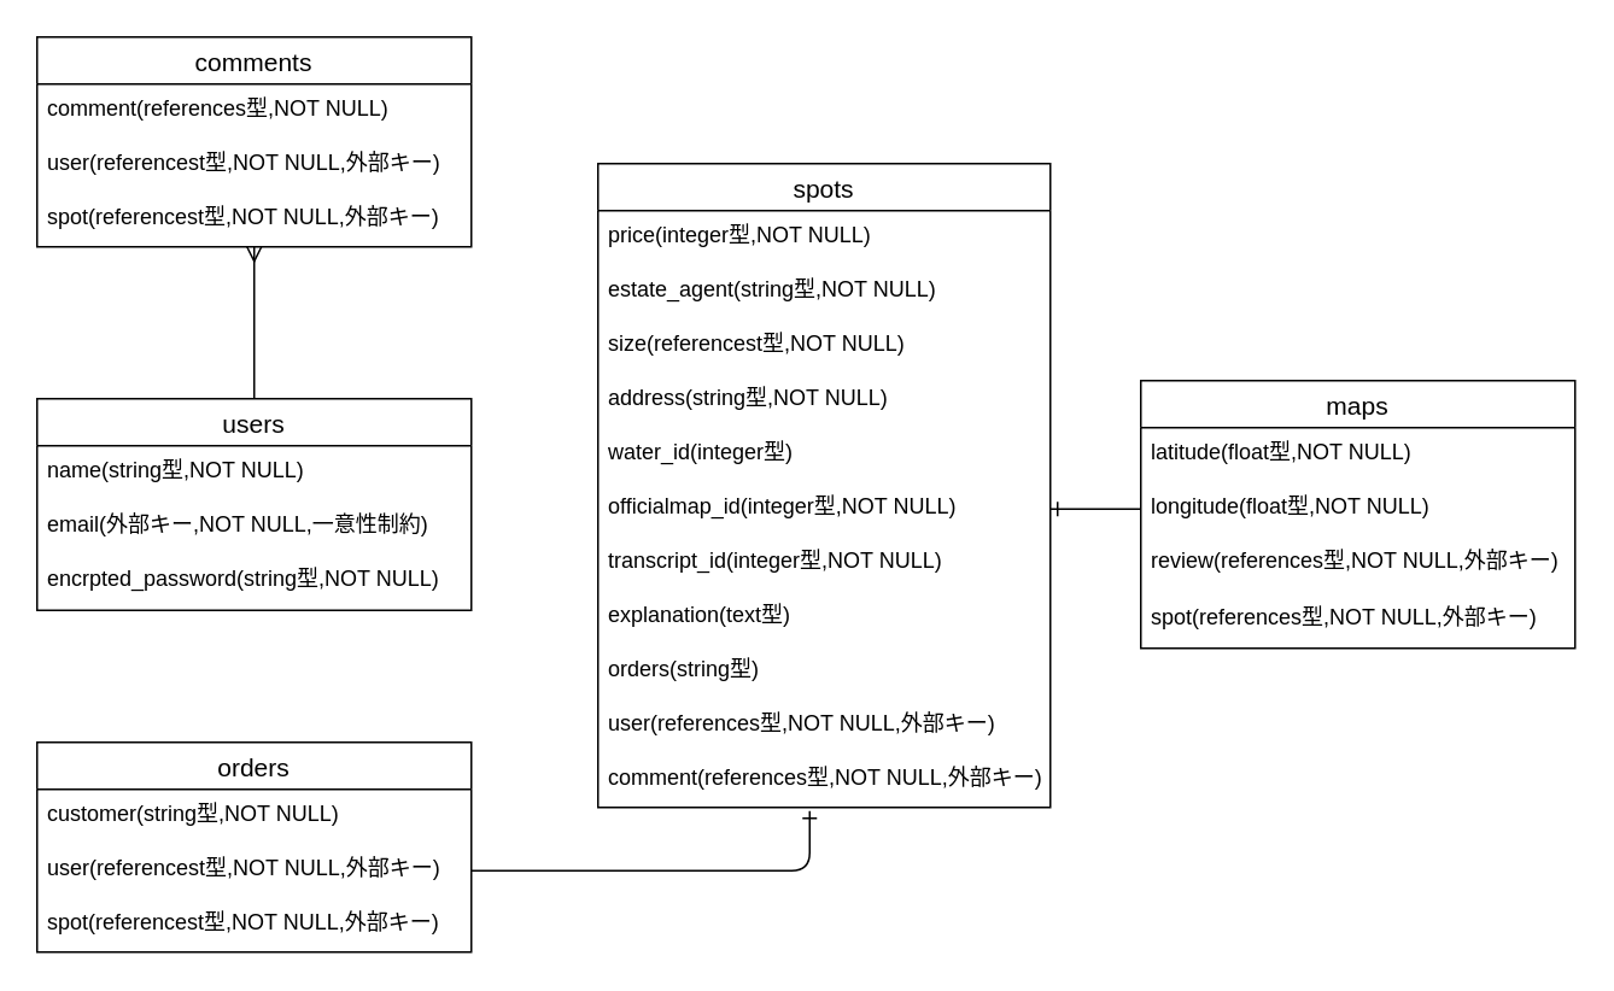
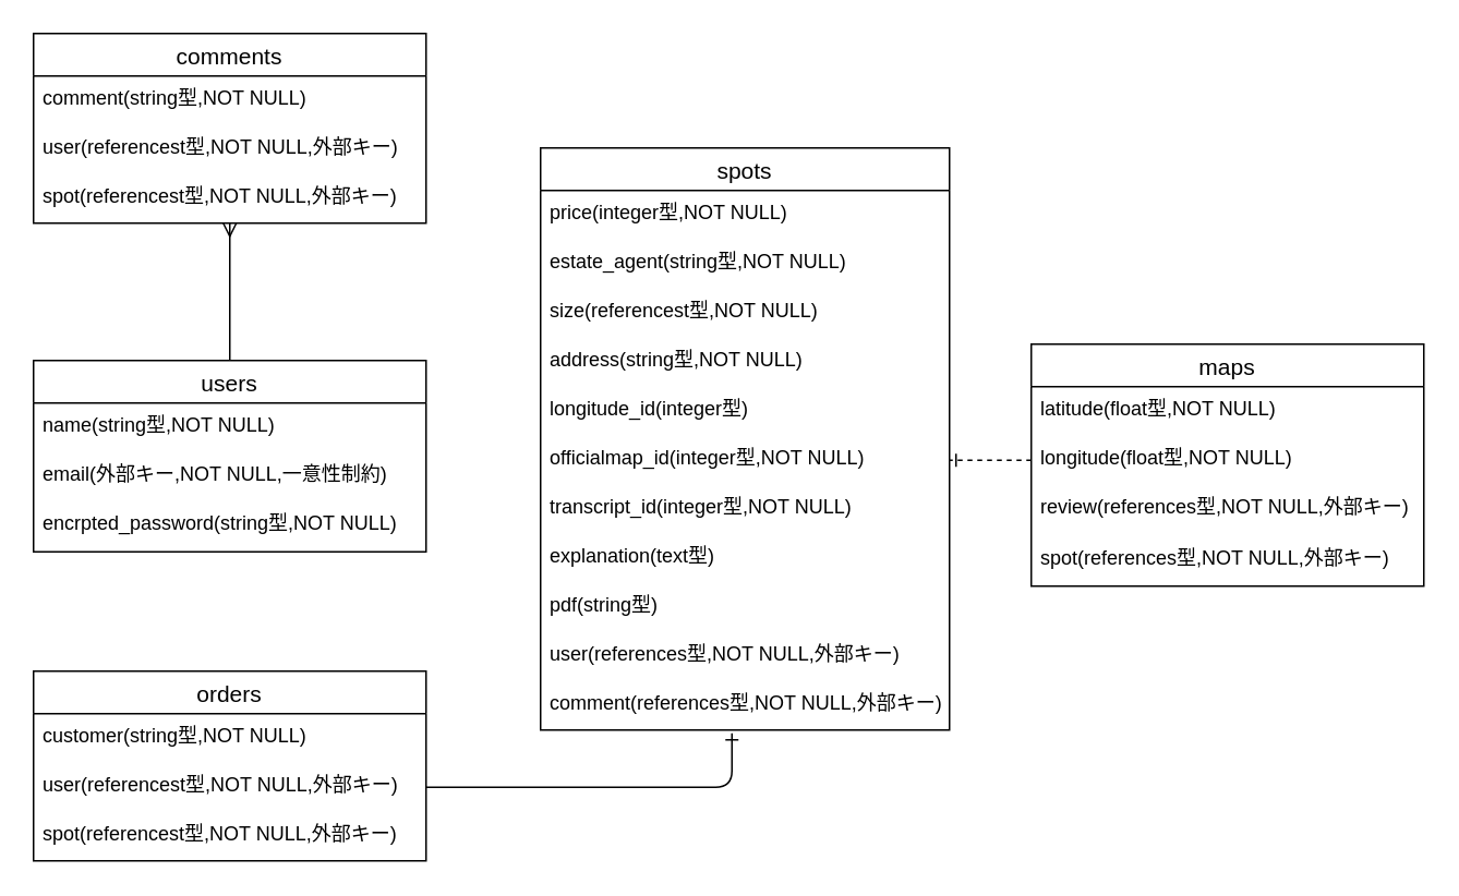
  <mxCell id="0" />
  <mxCell id="1" parent="0" />
  <mxCell id="2" value="users" style="swimlane;fontStyle=0;childLayout=stackLayout;horizontal=1;startSize=26;horizontalStack=0;resizeParent=1;resizeParentMax=0;resizeLast=0;collapsible=1;marginBottom=0;align=center;fontSize=14;" parent="1" vertex="1"><mxGeometry x="20" y="220" width="240" height="117" as="geometry" /></mxCell>
  <mxCell id="3" value="name(string型,NOT NULL)" style="text;strokeColor=none;fillColor=none;spacingLeft=4;spacingRight=4;overflow=hidden;rotatable=0;points=[[0,0.5],[1,0.5]];portConstraint=eastwest;fontSize=12;" parent="2" vertex="1"><mxGeometry y="26" width="240" height="30" as="geometry" /></mxCell>
  <mxCell id="4" value="email(外部キー,NOT NULL,一意性制約)" style="text;strokeColor=none;fillColor=none;spacingLeft=4;spacingRight=4;overflow=hidden;rotatable=0;points=[[0,0.5],[1,0.5]];portConstraint=eastwest;fontSize=12;" parent="2" vertex="1"><mxGeometry y="56" width="240" height="30" as="geometry" /></mxCell>
  <mxCell id="5" value="encrpted_password(string型,NOT NULL)" style="text;strokeColor=none;fillColor=none;spacingLeft=4;spacingRight=4;overflow=hidden;rotatable=0;points=[[0,0.5],[1,0.5]];portConstraint=eastwest;fontSize=12;" parent="2" vertex="1"><mxGeometry y="86" width="240" height="31" as="geometry" /></mxCell>
  <mxCell id="6" value="spots" style="swimlane;fontStyle=0;childLayout=stackLayout;horizontal=1;startSize=26;horizontalStack=0;resizeParent=1;resizeParentMax=0;resizeLast=0;collapsible=1;marginBottom=0;align=center;fontSize=14;" parent="1" vertex="1"><mxGeometry x="330" y="90" width="250" height="356" as="geometry" /></mxCell>
  <mxCell id="7" value="price(integer型,NOT NULL)" style="text;strokeColor=none;fillColor=none;spacingLeft=4;spacingRight=4;overflow=hidden;rotatable=0;points=[[0,0.5],[1,0.5]];portConstraint=eastwest;fontSize=12;" parent="6" vertex="1"><mxGeometry y="26" width="250" height="30" as="geometry" /></mxCell>
  <mxCell id="8" value="estate_agent(string型,NOT NULL)" style="text;strokeColor=none;fillColor=none;spacingLeft=4;spacingRight=4;overflow=hidden;rotatable=0;points=[[0,0.5],[1,0.5]];portConstraint=eastwest;fontSize=12;" parent="6" vertex="1"><mxGeometry y="56" width="250" height="30" as="geometry" /></mxCell>
  <mxCell id="9" value="size(referencest型,NOT NULL)" style="text;strokeColor=none;fillColor=none;spacingLeft=4;spacingRight=4;overflow=hidden;rotatable=0;points=[[0,0.5],[1,0.5]];portConstraint=eastwest;fontSize=12;fontStyle=0" parent="6" vertex="1"><mxGeometry y="86" width="250" height="30" as="geometry" /></mxCell>
  <mxCell id="10" value="address(string型,NOT NULL)" style="text;strokeColor=none;fillColor=none;spacingLeft=4;spacingRight=4;overflow=hidden;rotatable=0;points=[[0,0.5],[1,0.5]];portConstraint=eastwest;fontSize=12;fontStyle=0" parent="6" vertex="1"><mxGeometry y="116" width="250" height="30" as="geometry" /></mxCell>
- <mxCell id="11" value="water_id(integer型)" style="text;strokeColor=none;fillColor=none;spacingLeft=4;spacingRight=4;overflow=hidden;rotatable=0;points=[[0,0.5],[1,0.5]];portConstraint=eastwest;fontSize=12;fontStyle=0" parent="6" vertex="1"><mxGeometry y="146" width="250" height="30" as="geometry" /></mxCell>
+ <mxCell id="11" value="longitude_id(integer型)" style="text;strokeColor=none;fillColor=none;spacingLeft=4;spacingRight=4;overflow=hidden;rotatable=0;points=[[0,0.5],[1,0.5]];portConstraint=eastwest;fontSize=12;fontStyle=0" parent="6" vertex="1"><mxGeometry y="146" width="250" height="30" as="geometry" /></mxCell>
  <mxCell id="12" value="officialmap_id(integer型,NOT NULL)" style="text;strokeColor=none;fillColor=none;spacingLeft=4;spacingRight=4;overflow=hidden;rotatable=0;points=[[0,0.5],[1,0.5]];portConstraint=eastwest;fontSize=12;" parent="6" vertex="1"><mxGeometry y="176" width="250" height="30" as="geometry" /></mxCell>
  <mxCell id="13" value="transcript_id(integer型,NOT NULL)" style="text;strokeColor=none;fillColor=none;spacingLeft=4;spacingRight=4;overflow=hidden;rotatable=0;points=[[0,0.5],[1,0.5]];portConstraint=eastwest;fontSize=12;" parent="6" vertex="1"><mxGeometry y="206" width="250" height="30" as="geometry" /></mxCell>
  <mxCell id="14" value="explanation(text型)" style="text;strokeColor=none;fillColor=none;spacingLeft=4;spacingRight=4;overflow=hidden;rotatable=0;points=[[0,0.5],[1,0.5]];portConstraint=eastwest;fontSize=12;" parent="6" vertex="1"><mxGeometry y="236" width="250" height="30" as="geometry" /></mxCell>
- <mxCell id="15" value="orders(string型)" style="text;strokeColor=none;fillColor=none;spacingLeft=4;spacingRight=4;overflow=hidden;rotatable=0;points=[[0,0.5],[1,0.5]];portConstraint=eastwest;fontSize=12;" parent="6" vertex="1"><mxGeometry y="266" width="250" height="30" as="geometry" /></mxCell>
+ <mxCell id="15" value="pdf(string型)" style="text;strokeColor=none;fillColor=none;spacingLeft=4;spacingRight=4;overflow=hidden;rotatable=0;points=[[0,0.5],[1,0.5]];portConstraint=eastwest;fontSize=12;" parent="6" vertex="1"><mxGeometry y="266" width="250" height="30" as="geometry" /></mxCell>
  <mxCell id="16" value="user(references型,NOT NULL,外部キー)" style="text;strokeColor=none;fillColor=none;spacingLeft=4;spacingRight=4;overflow=hidden;rotatable=0;points=[[0,0.5],[1,0.5]];portConstraint=eastwest;fontSize=12;" parent="6" vertex="1"><mxGeometry y="296" width="250" height="30" as="geometry" /></mxCell>
  <mxCell id="17" value="comment(references型,NOT NULL,外部キー)" style="text;strokeColor=none;fillColor=none;spacingLeft=4;spacingRight=4;overflow=hidden;rotatable=0;points=[[0,0.5],[1,0.5]];portConstraint=eastwest;fontSize=12;" parent="6" vertex="1"><mxGeometry y="326" width="250" height="30" as="geometry" /></mxCell>
  <mxCell id="18" value="maps" style="swimlane;fontStyle=0;childLayout=stackLayout;horizontal=1;startSize=26;horizontalStack=0;resizeParent=1;resizeParentMax=0;resizeLast=0;collapsible=1;marginBottom=0;align=center;fontSize=14;" parent="1" vertex="1"><mxGeometry x="630" y="210" width="240" height="148" as="geometry" /></mxCell>
  <mxCell id="19" value="latitude(float型,NOT NULL)" style="text;strokeColor=none;fillColor=none;spacingLeft=4;spacingRight=4;overflow=hidden;rotatable=0;points=[[0,0.5],[1,0.5]];portConstraint=eastwest;fontSize=12;" parent="18" vertex="1"><mxGeometry y="26" width="240" height="30" as="geometry" /></mxCell>
  <mxCell id="20" value="longitude(float型,NOT NULL)" style="text;strokeColor=none;fillColor=none;spacingLeft=4;spacingRight=4;overflow=hidden;rotatable=0;points=[[0,0.5],[1,0.5]];portConstraint=eastwest;fontSize=12;" parent="18" vertex="1"><mxGeometry y="56" width="240" height="30" as="geometry" /></mxCell>
  <mxCell id="21" value="review(references型,NOT NULL,外部キー)" style="text;strokeColor=none;fillColor=none;spacingLeft=4;spacingRight=4;overflow=hidden;rotatable=0;points=[[0,0.5],[1,0.5]];portConstraint=eastwest;fontSize=12;" parent="18" vertex="1"><mxGeometry y="86" width="240" height="31" as="geometry" /></mxCell>
  <mxCell id="22" value="spot(references型,NOT NULL,外部キー)" style="text;strokeColor=none;fillColor=none;spacingLeft=4;spacingRight=4;overflow=hidden;rotatable=0;points=[[0,0.5],[1,0.5]];portConstraint=eastwest;fontSize=12;" vertex="1" parent="18"><mxGeometry y="117" width="240" height="31" as="geometry" /></mxCell>
  <mxCell id="23" value="orders" style="swimlane;fontStyle=0;childLayout=stackLayout;horizontal=1;startSize=26;horizontalStack=0;resizeParent=1;resizeParentMax=0;resizeLast=0;collapsible=1;marginBottom=0;align=center;fontSize=14;" vertex="1" parent="1"><mxGeometry x="20" y="410" width="240" height="116" as="geometry" /></mxCell>
  <mxCell id="24" value="customer(string型,NOT NULL)" style="text;strokeColor=none;fillColor=none;spacingLeft=4;spacingRight=4;overflow=hidden;rotatable=0;points=[[0,0.5],[1,0.5]];portConstraint=eastwest;fontSize=12;" vertex="1" parent="23"><mxGeometry y="26" width="240" height="30" as="geometry" /></mxCell>
  <mxCell id="25" value="user(referencest型,NOT NULL,外部キー)" style="text;strokeColor=none;fillColor=none;spacingLeft=4;spacingRight=4;overflow=hidden;rotatable=0;points=[[0,0.5],[1,0.5]];portConstraint=eastwest;fontSize=12;" vertex="1" parent="23"><mxGeometry y="56" width="240" height="30" as="geometry" /></mxCell>
  <mxCell id="26" value="spot(referencest型,NOT NULL,外部キー)" style="text;strokeColor=none;fillColor=none;spacingLeft=4;spacingRight=4;overflow=hidden;rotatable=0;points=[[0,0.5],[1,0.5]];portConstraint=eastwest;fontSize=12;" vertex="1" parent="23"><mxGeometry y="86" width="240" height="30" as="geometry" /></mxCell>
  <mxCell id="27" value="comments" style="swimlane;fontStyle=0;childLayout=stackLayout;horizontal=1;startSize=26;horizontalStack=0;resizeParent=1;resizeParentMax=0;resizeLast=0;collapsible=1;marginBottom=0;align=center;fontSize=14;" vertex="1" parent="1"><mxGeometry x="20" y="20" width="240" height="116" as="geometry" /></mxCell>
- <mxCell id="28" value="comment(references型,NOT NULL)" style="text;strokeColor=none;fillColor=none;spacingLeft=4;spacingRight=4;overflow=hidden;rotatable=0;points=[[0,0.5],[1,0.5]];portConstraint=eastwest;fontSize=12;" vertex="1" parent="27"><mxGeometry y="26" width="240" height="30" as="geometry" /></mxCell>
+ <mxCell id="28" value="comment(string型,NOT NULL)" style="text;strokeColor=none;fillColor=none;spacingLeft=4;spacingRight=4;overflow=hidden;rotatable=0;points=[[0,0.5],[1,0.5]];portConstraint=eastwest;fontSize=12;" vertex="1" parent="27"><mxGeometry y="26" width="240" height="30" as="geometry" /></mxCell>
  <mxCell id="29" value="user(referencest型,NOT NULL,外部キー)" style="text;strokeColor=none;fillColor=none;spacingLeft=4;spacingRight=4;overflow=hidden;rotatable=0;points=[[0,0.5],[1,0.5]];portConstraint=eastwest;fontSize=12;" vertex="1" parent="27"><mxGeometry y="56" width="240" height="30" as="geometry" /></mxCell>
  <mxCell id="30" value="spot(referencest型,NOT NULL,外部キー)" style="text;strokeColor=none;fillColor=none;spacingLeft=4;spacingRight=4;overflow=hidden;rotatable=0;points=[[0,0.5],[1,0.5]];portConstraint=eastwest;fontSize=12;" vertex="1" parent="27"><mxGeometry y="86" width="240" height="30" as="geometry" /></mxCell>
  <mxCell id="31" value="" style="fontSize=12;html=1;endArrow=ERmany;exitX=0.5;exitY=0;exitDx=0;exitDy=0;" edge="1" parent="1" source="2" target="30"><mxGeometry width="100" height="100" relative="1" as="geometry"><mxPoint x="389" y="40.329" as="sourcePoint" /><mxPoint x="490" y="60" as="targetPoint" /></mxGeometry></mxCell>
- <mxCell id="32" value="" style="fontSize=12;html=1;endArrow=ERone;endFill=0;exitX=0;exitY=0.5;exitDx=0;exitDy=0;entryX=1;entryY=0.5;entryDx=0;entryDy=0;" edge="1" parent="1" source="20" target="12"><mxGeometry width="100" height="100" relative="1" as="geometry"><mxPoint x="590" y="281" as="sourcePoint" /><mxPoint x="620" y="300" as="targetPoint" /></mxGeometry></mxCell>
+ <mxCell id="32" value="" style="fontSize=12;html=1;endArrow=ERone;endFill=0;exitX=0;exitY=0.5;exitDx=0;exitDy=0;entryX=1;entryY=0.5;entryDx=0;entryDy=0;dashed=1;" edge="1" parent="1" source="20" target="12"><mxGeometry width="100" height="100" relative="1" as="geometry"><mxPoint x="590" y="281" as="sourcePoint" /><mxPoint x="620" y="300" as="targetPoint" /></mxGeometry></mxCell>
  <mxCell id="33" value="" style="edgeStyle=orthogonalEdgeStyle;fontSize=12;html=1;endArrow=ERone;exitX=1;exitY=0.5;exitDx=0;exitDy=0;entryX=0.468;entryY=1.067;entryDx=0;entryDy=0;entryPerimeter=0;endFill=0;" edge="1" parent="1" source="25" target="17"><mxGeometry width="100" height="100" relative="1" as="geometry"><mxPoint x="490" y="730" as="sourcePoint" /><mxPoint x="330" y="248" as="targetPoint" /><Array as="points"><mxPoint x="447" y="481" /></Array></mxGeometry></mxCell>
